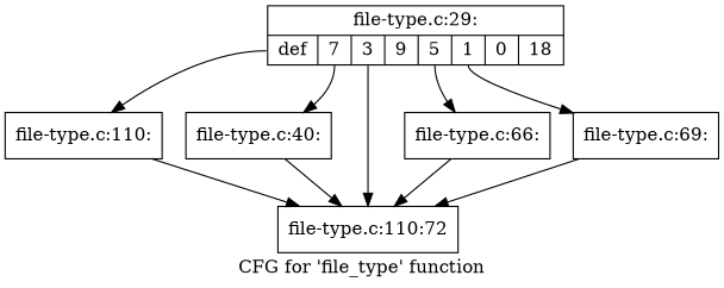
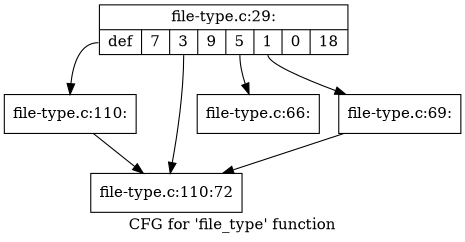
  digraph {
    label="CFG for 'file_type' function"
    node [shape=record]
    n1 [label="{file-type.c:29:|{<s0>def|<s1>7|<s2>3|<s3>9|<s4>5|<s5>1|<s6>0|<s7>18}}"]
    n2 [label="{file-type.c:110:}"]
-   n3 [label="{file-type.c:40:}"]
    n4 [label="{file-type.c:110:72}"]
    n5 [label="{file-type.c:66:}"]
    n6 [label="{file-type.c:69:}"]
    n1 -> n2 [tailport=s0]
-   n1 -> n3 [tailport=s1]
    n1 -> n4 [tailport=s2]
    n1 -> n5 [tailport=s4]
    n1 -> n6 [tailport=s5]
    n2 -> n4
-   n3 -> n4
-   n5 -> n4
    n6 -> n4
  }
